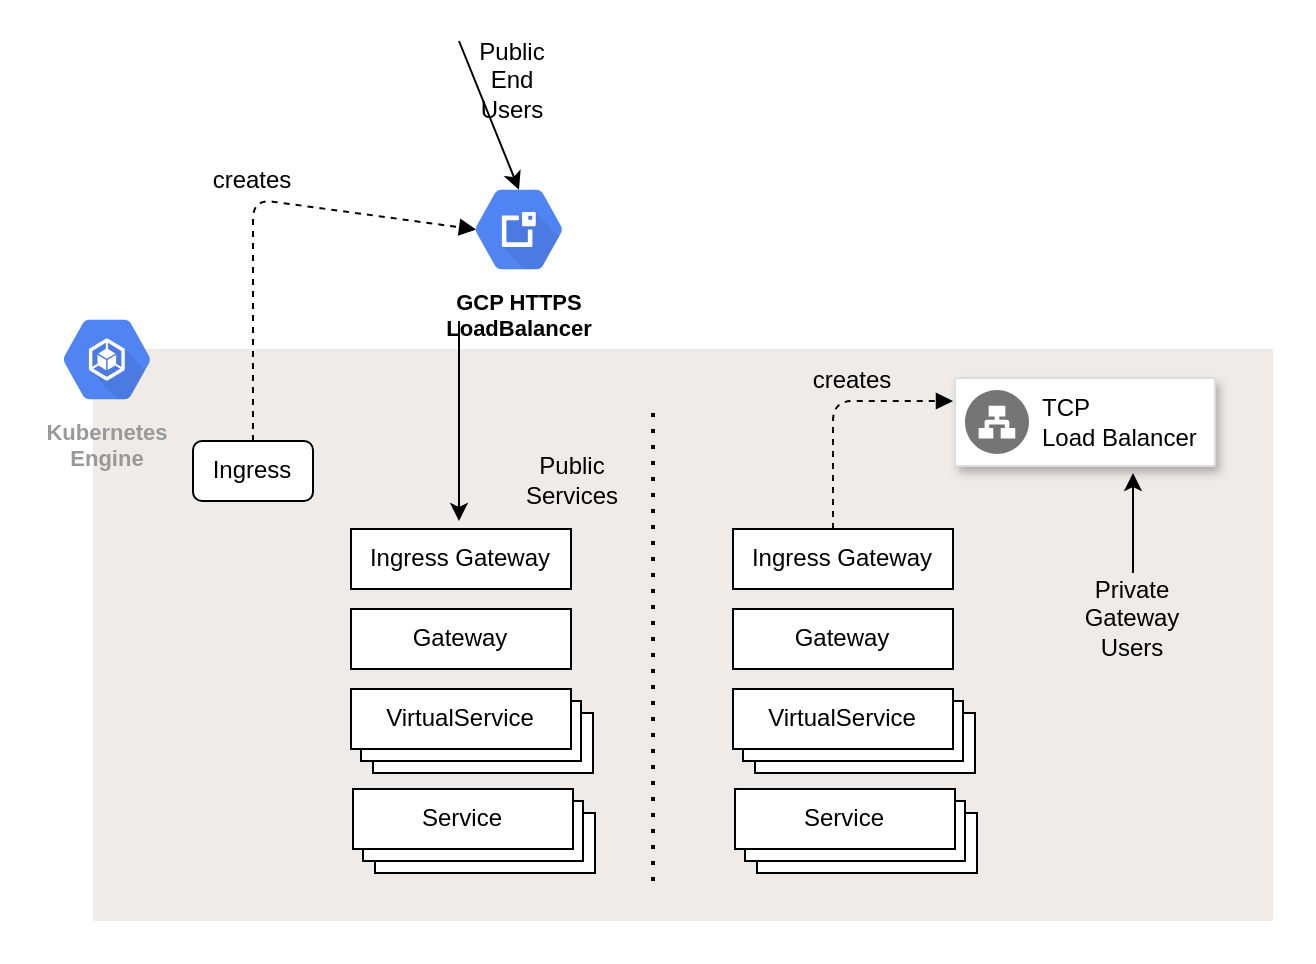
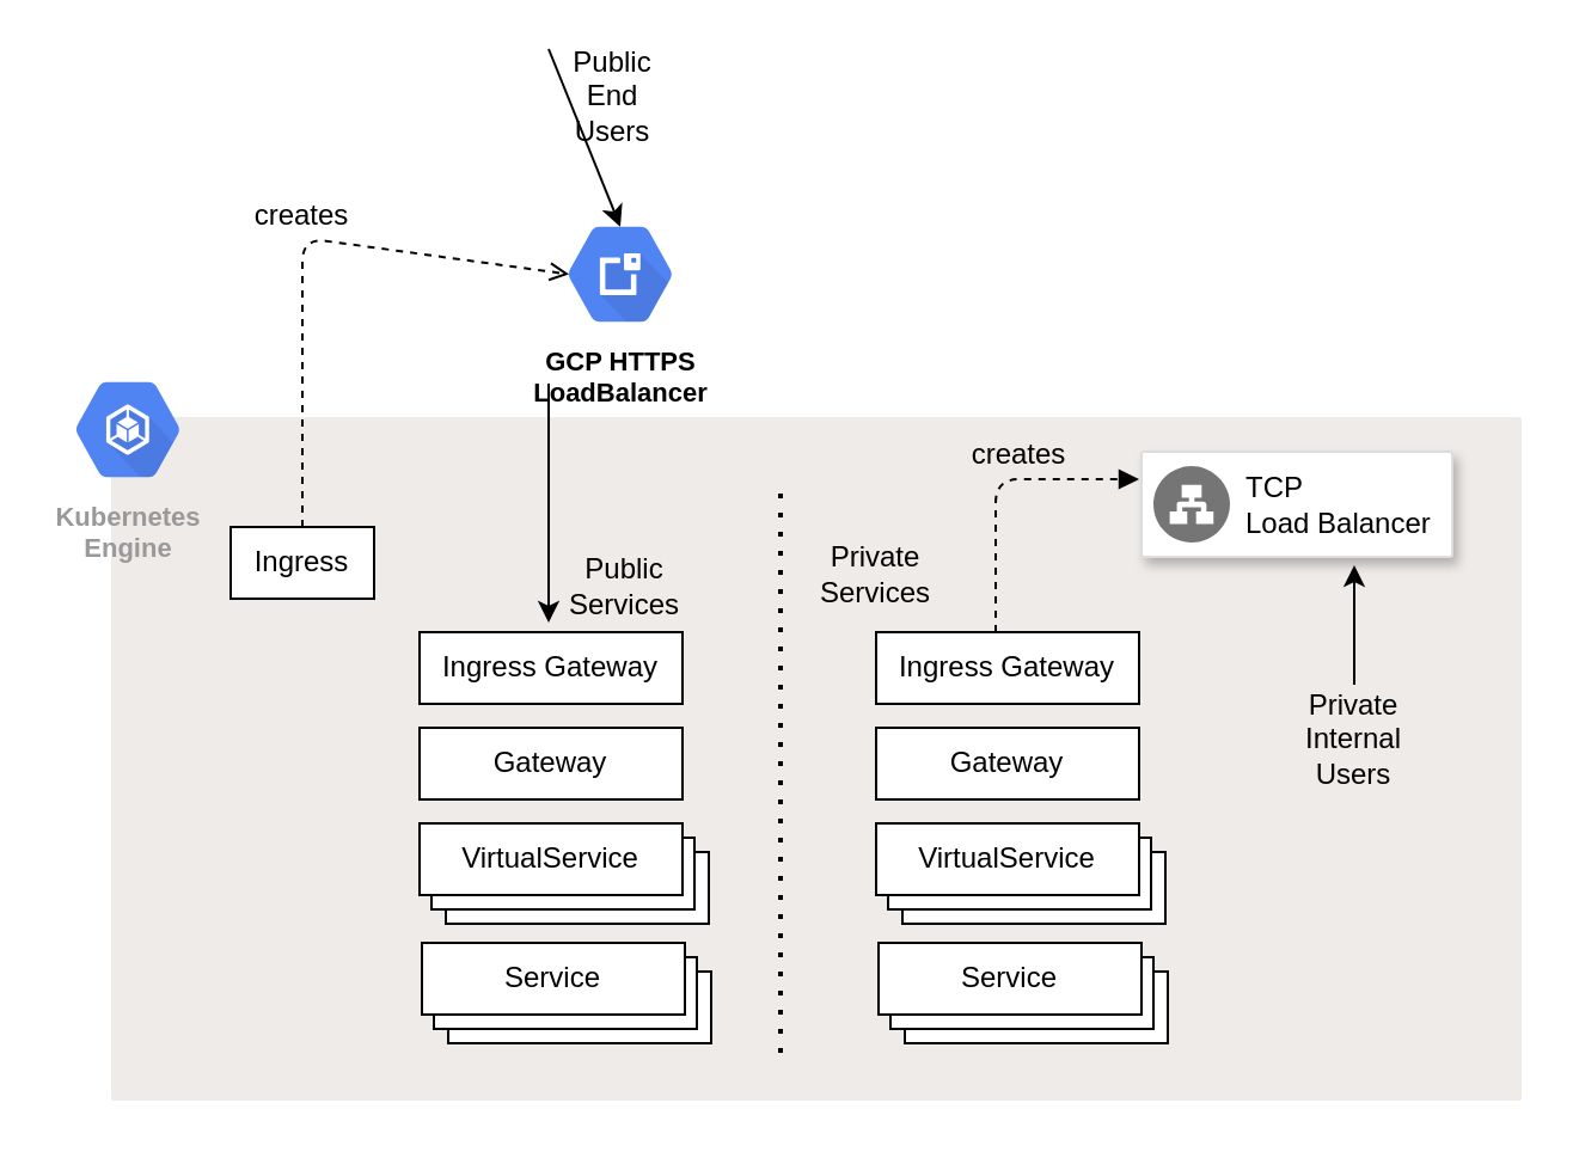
  <mxCell id="0" />
  <mxCell id="1" parent="0" />
  <mxCell id="2" value="" style="sketch=0;points=[[0,0,0],[0.25,0,0],[0.5,0,0],[0.75,0,0],[1,0,0],[1,0.25,0],[1,0.5,0],[1,0.75,0],[1,1,0],[0.75,1,0],[0.5,1,0],[0.25,1,0],[0,1,0],[0,0.75,0],[0,0.5,0],[0,0.25,0]];rounded=1;absoluteArcSize=1;arcSize=2;html=1;strokeColor=none;gradientColor=none;shadow=0;dashed=0;fontSize=12;fontColor=#9E9E9E;align=left;verticalAlign=top;spacing=10;spacingTop=-4;fillColor=#EFEBE9;" parent="1" vertex="1"><mxGeometry x="46" y="174" width="590" height="286" as="geometry" /></mxCell>
  <mxCell id="3" value="&lt;div&gt;GCP HTTPS&lt;/div&gt;&lt;div&gt;LoadBalancer&lt;br&gt;&lt;/div&gt;" style="sketch=0;html=1;fillColor=#5184F3;strokeColor=none;verticalAlign=top;labelPosition=center;verticalLabelPosition=bottom;align=center;spacingTop=-6;fontSize=11;fontStyle=1;shape=mxgraph.gcp2.hexIcon;prIcon=cloud_external_ip_addresses" parent="1" vertex="1"><mxGeometry x="226" y="85" width="66" height="58.5" as="geometry" /></mxCell>
  <mxCell id="4" value="" style="endArrow=classic;html=1;fontColor=#000000;strokeColor=#000000;entryX=0.5;entryY=0.16;entryDx=0;entryDy=0;entryPerimeter=0;" edge="1" parent="1" target="3"><mxGeometry width="50" height="50" relative="1" as="geometry"><mxPoint x="229" y="20" as="sourcePoint" /><mxPoint x="-54" y="270" as="targetPoint" /></mxGeometry></mxCell>
  <mxCell id="5" value="Kubernetes&#10;Engine" style="sketch=0;html=1;fillColor=#5184F3;strokeColor=none;verticalAlign=top;labelPosition=center;verticalLabelPosition=bottom;align=center;spacingTop=-6;fontSize=11;fontStyle=1;fontColor=#999999;shape=mxgraph.gcp2.hexIcon;prIcon=container_engine" vertex="1" parent="1"><mxGeometry x="20" y="150" width="66" height="58.5" as="geometry" /></mxCell>
- <mxCell id="6" value="Ingress" style="whiteSpace=wrap;html=1;fontColor=#000000;rounded=1;" vertex="1" parent="1"><mxGeometry x="96" y="220" width="60" height="30" as="geometry" /></mxCell>
+ <mxCell id="6" value="Ingress" style="rounded=0;whiteSpace=wrap;html=1;fontColor=#000000;" vertex="1" parent="1"><mxGeometry x="96" y="220" width="60" height="30" as="geometry" /></mxCell>
  <mxCell id="7" value="Ingress Gateway" style="rounded=0;whiteSpace=wrap;html=1;fontColor=#000000;" vertex="1" parent="1"><mxGeometry x="175" y="264" width="110" height="30" as="geometry" /></mxCell>
  <mxCell id="8" value="Gateway" style="rounded=0;whiteSpace=wrap;html=1;fontColor=#000000;" vertex="1" parent="1"><mxGeometry x="175" y="304" width="110" height="30" as="geometry" /></mxCell>
  <mxCell id="9" value="" style="rounded=0;whiteSpace=wrap;html=1;fontColor=#000000;" vertex="1" parent="1"><mxGeometry x="186" y="356" width="110" height="30" as="geometry" /></mxCell>
  <mxCell id="10" value="" style="rounded=0;whiteSpace=wrap;html=1;fontColor=#000000;" vertex="1" parent="1"><mxGeometry x="180" y="350" width="110" height="30" as="geometry" /></mxCell>
  <mxCell id="11" value="VirtualService" style="rounded=0;whiteSpace=wrap;html=1;fontColor=#000000;" vertex="1" parent="1"><mxGeometry x="175" y="344" width="110" height="30" as="geometry" /></mxCell>
  <mxCell id="12" value="" style="rounded=0;whiteSpace=wrap;html=1;fontColor=#000000;" vertex="1" parent="1"><mxGeometry x="187" y="406" width="110" height="30" as="geometry" /></mxCell>
  <mxCell id="13" value="" style="rounded=0;whiteSpace=wrap;html=1;fontColor=#000000;" vertex="1" parent="1"><mxGeometry x="181" y="400" width="110" height="30" as="geometry" /></mxCell>
  <mxCell id="14" value="Service" style="rounded=0;whiteSpace=wrap;html=1;fontColor=#000000;" vertex="1" parent="1"><mxGeometry x="176" y="394" width="110" height="30" as="geometry" /></mxCell>
- <mxCell id="15" value="" style="endArrow=block;dashed=1;html=1;fontColor=#000000;strokeColor=#000000;entryX=0.175;entryY=0.5;entryDx=0;entryDy=0;entryPerimeter=0;exitX=0.5;exitY=0;exitDx=0;exitDy=0;endFill=1;" edge="1" parent="1" source="6" target="3"><mxGeometry width="50" height="50" relative="1" as="geometry"><mxPoint x="136" y="220" as="sourcePoint" /><mxPoint x="206" y="280" as="targetPoint" /><Array as="points"><mxPoint x="126" y="99" /></Array></mxGeometry></mxCell>
+ <mxCell id="15" value="" style="endArrow=open;dashed=1;html=1;fontColor=#000000;strokeColor=#000000;entryX=0.175;entryY=0.5;entryDx=0;entryDy=0;entryPerimeter=0;exitX=0.5;exitY=0;exitDx=0;exitDy=0;endFill=1;" edge="1" parent="1" source="6" target="3"><mxGeometry width="50" height="50" relative="1" as="geometry"><mxPoint x="136" y="220" as="sourcePoint" /><mxPoint x="206" y="280" as="targetPoint" /><Array as="points"><mxPoint x="126" y="99" /></Array></mxGeometry></mxCell>
  <mxCell id="16" value="creates" style="text;html=1;strokeColor=none;fillColor=none;align=center;verticalAlign=middle;whiteSpace=wrap;rounded=0;fontColor=#000000;" vertex="1" parent="1"><mxGeometry x="106" y="80" width="40" height="20" as="geometry" /></mxCell>
  <mxCell id="17" value="" style="endArrow=classic;html=1;fontColor=#000000;strokeColor=#000000;" edge="1" parent="1"><mxGeometry width="50" height="50" relative="1" as="geometry"><mxPoint x="229" y="160" as="sourcePoint" /><mxPoint x="229" y="260" as="targetPoint" /></mxGeometry></mxCell>
  <mxCell id="18" value="&lt;div&gt;Public&lt;/div&gt;&lt;div&gt;End Users&lt;/div&gt;" style="text;html=1;strokeColor=none;fillColor=none;align=center;verticalAlign=middle;whiteSpace=wrap;rounded=0;fontColor=#000000;" vertex="1" parent="1"><mxGeometry x="236" y="30" width="40" height="20" as="geometry" /></mxCell>
- <mxCell id="19" value="&lt;div&gt;Public&lt;/div&gt;&lt;div&gt;Services&lt;br&gt;&lt;/div&gt;" style="text;html=1;strokeColor=none;fillColor=none;align=center;verticalAlign=middle;whiteSpace=wrap;rounded=0;fontColor=#000000;" vertex="1" parent="1"><mxGeometry x="266" y="230" width="40" height="20" as="geometry" /></mxCell>
+ <mxCell id="19" value="&lt;div&gt;Public&lt;/div&gt;&lt;div&gt;Services&lt;br&gt;&lt;/div&gt;" style="text;html=1;strokeColor=none;fillColor=none;align=center;verticalAlign=middle;whiteSpace=wrap;rounded=0;fontColor=#000000;" vertex="1" parent="1"><mxGeometry x="241" y="235" width="40" height="20" as="geometry" /></mxCell>
  <mxCell id="20" value="" style="endArrow=none;dashed=1;html=1;dashPattern=1 3;strokeWidth=2;fontColor=#000000;" edge="1" parent="1"><mxGeometry width="50" height="50" relative="1" as="geometry"><mxPoint x="326" y="440" as="sourcePoint" /><mxPoint x="326" y="200" as="targetPoint" /></mxGeometry></mxCell>
+ <mxCell id="21" value="Private&lt;div&gt;Services&lt;br&gt;&lt;/div&gt;" style="text;html=1;strokeColor=none;fillColor=none;align=center;verticalAlign=middle;whiteSpace=wrap;rounded=0;fontColor=#000000;" vertex="1" parent="1"><mxGeometry x="346" y="230" width="40" height="20" as="geometry" /></mxCell>
  <mxCell id="22" value="Ingress Gateway" style="rounded=0;whiteSpace=wrap;html=1;fontColor=#000000;" vertex="1" parent="1"><mxGeometry x="366" y="264" width="110" height="30" as="geometry" /></mxCell>
  <mxCell id="23" value="Gateway" style="rounded=0;whiteSpace=wrap;html=1;fontColor=#000000;" vertex="1" parent="1"><mxGeometry x="366" y="304" width="110" height="30" as="geometry" /></mxCell>
  <mxCell id="24" value="" style="rounded=0;whiteSpace=wrap;html=1;fontColor=#000000;" vertex="1" parent="1"><mxGeometry x="377" y="356" width="110" height="30" as="geometry" /></mxCell>
  <mxCell id="25" value="" style="rounded=0;whiteSpace=wrap;html=1;fontColor=#000000;" vertex="1" parent="1"><mxGeometry x="371" y="350" width="110" height="30" as="geometry" /></mxCell>
  <mxCell id="26" value="VirtualService" style="rounded=0;whiteSpace=wrap;html=1;fontColor=#000000;" vertex="1" parent="1"><mxGeometry x="366" y="344" width="110" height="30" as="geometry" /></mxCell>
  <mxCell id="27" value="" style="rounded=0;whiteSpace=wrap;html=1;fontColor=#000000;" vertex="1" parent="1"><mxGeometry x="378" y="406" width="110" height="30" as="geometry" /></mxCell>
  <mxCell id="28" value="" style="rounded=0;whiteSpace=wrap;html=1;fontColor=#000000;" vertex="1" parent="1"><mxGeometry x="372" y="400" width="110" height="30" as="geometry" /></mxCell>
  <mxCell id="29" value="Service" style="rounded=0;whiteSpace=wrap;html=1;fontColor=#000000;" vertex="1" parent="1"><mxGeometry x="367" y="394" width="110" height="30" as="geometry" /></mxCell>
  <mxCell id="30" value="" style="strokeColor=#dddddd;shadow=1;strokeWidth=1;rounded=1;absoluteArcSize=1;arcSize=2;fontColor=#000000;" vertex="1" parent="1"><mxGeometry x="477" y="188.5" width="130" height="44" as="geometry" /></mxCell>
  <mxCell id="31" value="TCP&lt;br&gt;Load Balancer" style="sketch=0;dashed=0;connectable=0;html=1;fillColor=#757575;strokeColor=none;shape=mxgraph.gcp2.network_load_balancer;part=1;labelPosition=right;verticalLabelPosition=middle;align=left;verticalAlign=middle;spacingLeft=5;fontSize=12;" vertex="1" parent="30"><mxGeometry y="0.5" width="32" height="32" relative="1" as="geometry"><mxPoint x="5" y="-16" as="offset" /></mxGeometry></mxCell>
- <mxCell id="32" value="&lt;div&gt;Private&lt;/div&gt;&lt;div&gt;Gateway&lt;/div&gt;&lt;div&gt;Users&lt;br&gt;&lt;/div&gt;" style="text;html=1;strokeColor=none;fillColor=none;align=center;verticalAlign=middle;whiteSpace=wrap;rounded=0;fontColor=#000000;" vertex="1" parent="1"><mxGeometry x="546" y="299" width="40" height="20" as="geometry" /></mxCell>
+ <mxCell id="32" value="&lt;div&gt;Private&lt;/div&gt;&lt;div&gt;Internal&lt;/div&gt;&lt;div&gt;Users&lt;br&gt;&lt;/div&gt;" style="text;html=1;strokeColor=none;fillColor=none;align=center;verticalAlign=middle;whiteSpace=wrap;rounded=0;fontColor=#000000;" vertex="1" parent="1"><mxGeometry x="546" y="299" width="40" height="20" as="geometry" /></mxCell>
  <mxCell id="33" value="" style="endArrow=classic;html=1;fontColor=#000000;strokeColor=#000000;" edge="1" parent="1"><mxGeometry width="50" height="50" relative="1" as="geometry"><mxPoint x="566" y="286" as="sourcePoint" /><mxPoint x="566" y="236" as="targetPoint" /></mxGeometry></mxCell>
  <mxCell id="34" value="" style="endArrow=block;dashed=1;html=1;fontColor=#000000;strokeColor=#000000;exitX=0.5;exitY=0;exitDx=0;exitDy=0;endFill=1;" edge="1" parent="1"><mxGeometry width="50" height="50" relative="1" as="geometry"><mxPoint x="416" y="264" as="sourcePoint" /><mxPoint x="476" y="200" as="targetPoint" /><Array as="points"><mxPoint x="416" y="200" /></Array></mxGeometry></mxCell>
  <mxCell id="35" value="creates" style="text;html=1;strokeColor=none;fillColor=none;align=center;verticalAlign=middle;whiteSpace=wrap;rounded=0;fontColor=#000000;" vertex="1" parent="1"><mxGeometry x="406" y="180" width="40" height="20" as="geometry" /></mxCell>
